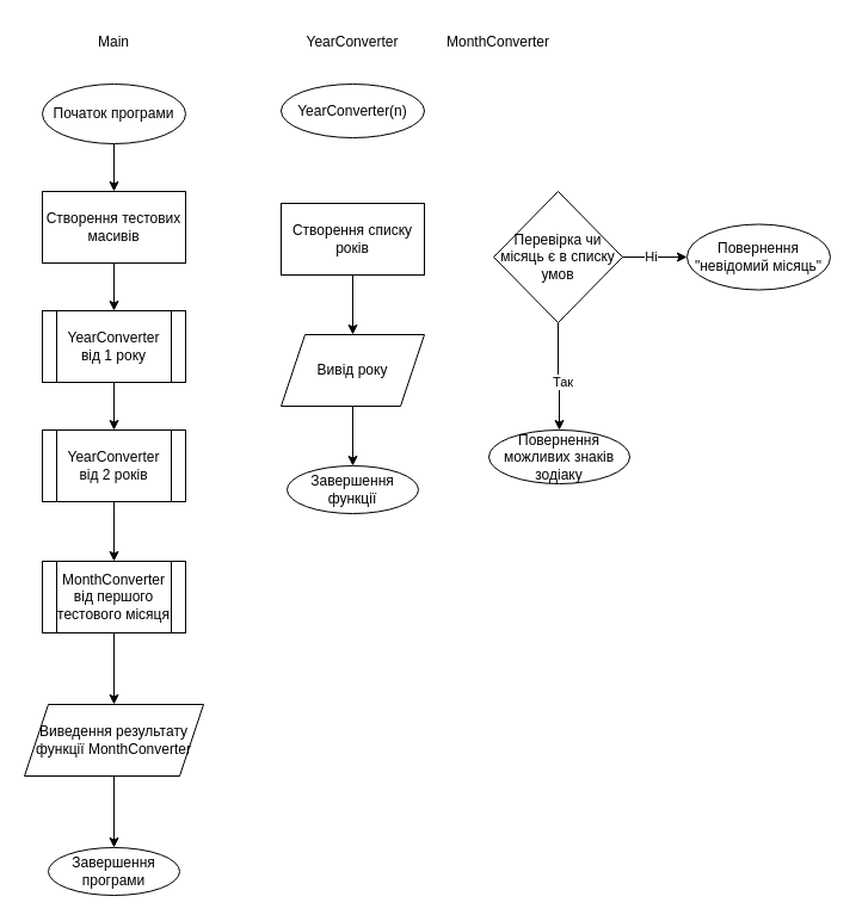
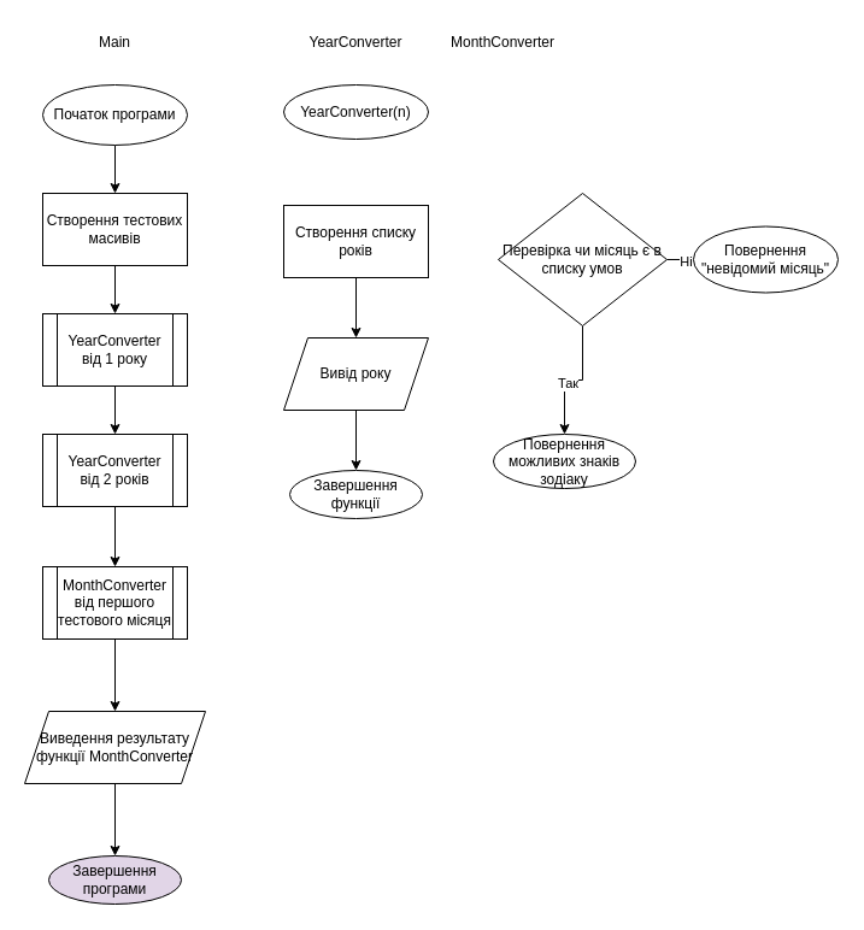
  <mxCell id="0" />
  <mxCell id="1" parent="0" />
  <mxCell id="2" value="Main" style="text;html=1;align=center;verticalAlign=middle;whiteSpace=wrap;rounded=0;" vertex="1" parent="1"><mxGeometry x="65" width="60" height="30" as="geometry" y="20" /></mxCell>
  <mxCell id="3" value="" style="edgeStyle=orthogonalEdgeStyle;rounded=0;orthogonalLoop=1;jettySize=auto;html=1;" edge="1" parent="1" source="4" target="6"><mxGeometry relative="1" as="geometry" /></mxCell>
  <mxCell id="4" value="Початок програми" style="ellipse;whiteSpace=wrap;html=1;" vertex="1" parent="1"><mxGeometry x="35" y="70" width="120" height="50" as="geometry" /></mxCell>
  <mxCell id="5" value="" style="edgeStyle=orthogonalEdgeStyle;rounded=0;orthogonalLoop=1;jettySize=auto;html=1;" edge="1" parent="1" source="6" target="8"><mxGeometry relative="1" as="geometry" /></mxCell>
  <mxCell id="6" value="Створення тестових масивів" style="whiteSpace=wrap;html=1;" vertex="1" parent="1"><mxGeometry x="35" y="160" width="120" height="60" as="geometry" /></mxCell>
  <mxCell id="7" value="" style="edgeStyle=orthogonalEdgeStyle;rounded=0;orthogonalLoop=1;jettySize=auto;html=1;" edge="1" parent="1" source="8" target="17"><mxGeometry relative="1" as="geometry" /></mxCell>
  <mxCell id="8" value="YearConverter від 1 року" style="shape=process;whiteSpace=wrap;html=1;backgroundOutline=1;" vertex="1" parent="1"><mxGeometry x="35" y="260" width="120" height="60" as="geometry" /></mxCell>
  <mxCell id="9" value="YearConverter" style="text;html=1;align=center;verticalAlign=middle;whiteSpace=wrap;rounded=0;" vertex="1" parent="1"><mxGeometry x="265" width="60" height="30" as="geometry" y="20" /></mxCell>
  <mxCell id="10" value="YearConverter(n)" style="ellipse;whiteSpace=wrap;html=1;" vertex="1" parent="1"><mxGeometry x="235" y="70" width="120" height="45" as="geometry" /></mxCell>
  <mxCell id="11" value="" style="edgeStyle=orthogonalEdgeStyle;rounded=0;orthogonalLoop=1;jettySize=auto;html=1;" edge="1" parent="1" source="12" target="14"><mxGeometry relative="1" as="geometry" /></mxCell>
  <mxCell id="12" value="Створення списку років" style="whiteSpace=wrap;html=1;" vertex="1" parent="1"><mxGeometry x="235" y="170" width="120" height="60" as="geometry" /></mxCell>
  <mxCell id="13" value="" style="edgeStyle=orthogonalEdgeStyle;rounded=0;orthogonalLoop=1;jettySize=auto;html=1;" edge="1" parent="1" source="14" target="15"><mxGeometry relative="1" as="geometry" /></mxCell>
  <mxCell id="14" value="Вивід року" style="shape=parallelogram;perimeter=parallelogramPerimeter;whiteSpace=wrap;html=1;fixedSize=1;" vertex="1" parent="1"><mxGeometry x="235" y="280" width="120" height="60" as="geometry" /></mxCell>
  <mxCell id="15" value="Завершення функції" style="ellipse;whiteSpace=wrap;html=1;" vertex="1" parent="1"><mxGeometry x="240" y="390" width="110" height="40" as="geometry" /></mxCell>
  <mxCell id="16" value="" style="edgeStyle=orthogonalEdgeStyle;rounded=0;orthogonalLoop=1;jettySize=auto;html=1;" edge="1" parent="1" source="17" target="20"><mxGeometry relative="1" as="geometry" /></mxCell>
  <mxCell id="17" value="YearConverter від 2 років" style="shape=process;whiteSpace=wrap;html=1;backgroundOutline=1;" vertex="1" parent="1"><mxGeometry x="35" y="360" width="120" height="60" as="geometry" /></mxCell>
  <mxCell id="18" value="MonthConverter" style="text;html=1;align=center;verticalAlign=middle;whiteSpace=wrap;rounded=0;" vertex="1" parent="1"><mxGeometry x="387" y="20" width="60" height="30" as="geometry" /></mxCell>
  <mxCell id="19" value="" style="edgeStyle=orthogonalEdgeStyle;rounded=0;orthogonalLoop=1;jettySize=auto;html=1;" edge="1" parent="1" source="20" target="29"><mxGeometry relative="1" as="geometry" /></mxCell>
  <mxCell id="20" value="MonthConverter від першого тестового місяця" style="shape=process;whiteSpace=wrap;html=1;backgroundOutline=1;" vertex="1" parent="1"><mxGeometry x="35" y="470" width="120" height="60" as="geometry" /></mxCell>
  <mxCell id="21" value="" style="edgeStyle=orthogonalEdgeStyle;rounded=0;orthogonalLoop=1;jettySize=auto;html=1;" edge="1" parent="1" source="25" target="26"><mxGeometry relative="1" as="geometry" /></mxCell>
  <mxCell id="22" value="Так" style="edgeLabel;html=1;align=center;verticalAlign=middle;resizable=0;points=[];" connectable="0" vertex="1" parent="21"><mxGeometry x="0.105" y="2" relative="1" as="geometry"><mxPoint as="offset" /></mxGeometry></mxCell>
  <mxCell id="23" value="" style="edgeStyle=orthogonalEdgeStyle;rounded=0;orthogonalLoop=1;jettySize=auto;html=1;" edge="1" parent="1" source="25" target="27"><mxGeometry relative="1" as="geometry" /></mxCell>
  <mxCell id="24" value="Ні" style="edgeLabel;html=1;align=center;verticalAlign=middle;resizable=0;points=[];" connectable="0" vertex="1" parent="23"><mxGeometry x="-0.148" y="1" relative="1" as="geometry"><mxPoint as="offset" /></mxGeometry></mxCell>
- <mxCell id="25" value="Перевірка чи місяць є в списку умов" style="rhombus;whiteSpace=wrap;html=1;" vertex="1" parent="1"><mxGeometry x="413" y="160" width="108" height="110" as="geometry" /></mxCell>
+ <mxCell id="25" value="Перевірка чи місяць є в списку умов" style="rhombus;whiteSpace=wrap;html=1;" vertex="1" parent="1"><mxGeometry x="413" y="160" width="140" height="110" as="geometry" /></mxCell>
  <mxCell id="26" value="Повернення можливих знаків зодіаку" style="ellipse;whiteSpace=wrap;html=1;" vertex="1" parent="1"><mxGeometry x="409" y="360" width="118" height="45" as="geometry" /></mxCell>
  <mxCell id="27" value="Повернення &quot;невідомий місяць&quot;" style="ellipse;whiteSpace=wrap;html=1;" vertex="1" parent="1"><mxGeometry x="575" y="187.5" width="120" height="55" as="geometry" /></mxCell>
  <mxCell id="28" value="" style="edgeStyle=orthogonalEdgeStyle;rounded=0;orthogonalLoop=1;jettySize=auto;html=1;" edge="1" parent="1" source="29" target="30"><mxGeometry relative="1" as="geometry" /></mxCell>
  <mxCell id="29" value="Виведення результату функції MonthConverter" style="shape=parallelogram;perimeter=parallelogramPerimeter;whiteSpace=wrap;html=1;fixedSize=1;" vertex="1" parent="1"><mxGeometry x="20" y="590" width="150" height="60" as="geometry" /></mxCell>
- <mxCell id="30" value="Завершення програми" style="ellipse;whiteSpace=wrap;html=1;" vertex="1" parent="1"><mxGeometry x="40" y="710" width="110" height="40" as="geometry" /></mxCell>
+ <mxCell id="30" value="Завершення програми" style="ellipse;whiteSpace=wrap;html=1;fillColor=#e1d5e7;" vertex="1" parent="1"><mxGeometry x="40" y="710" width="110" height="40" as="geometry" /></mxCell>
